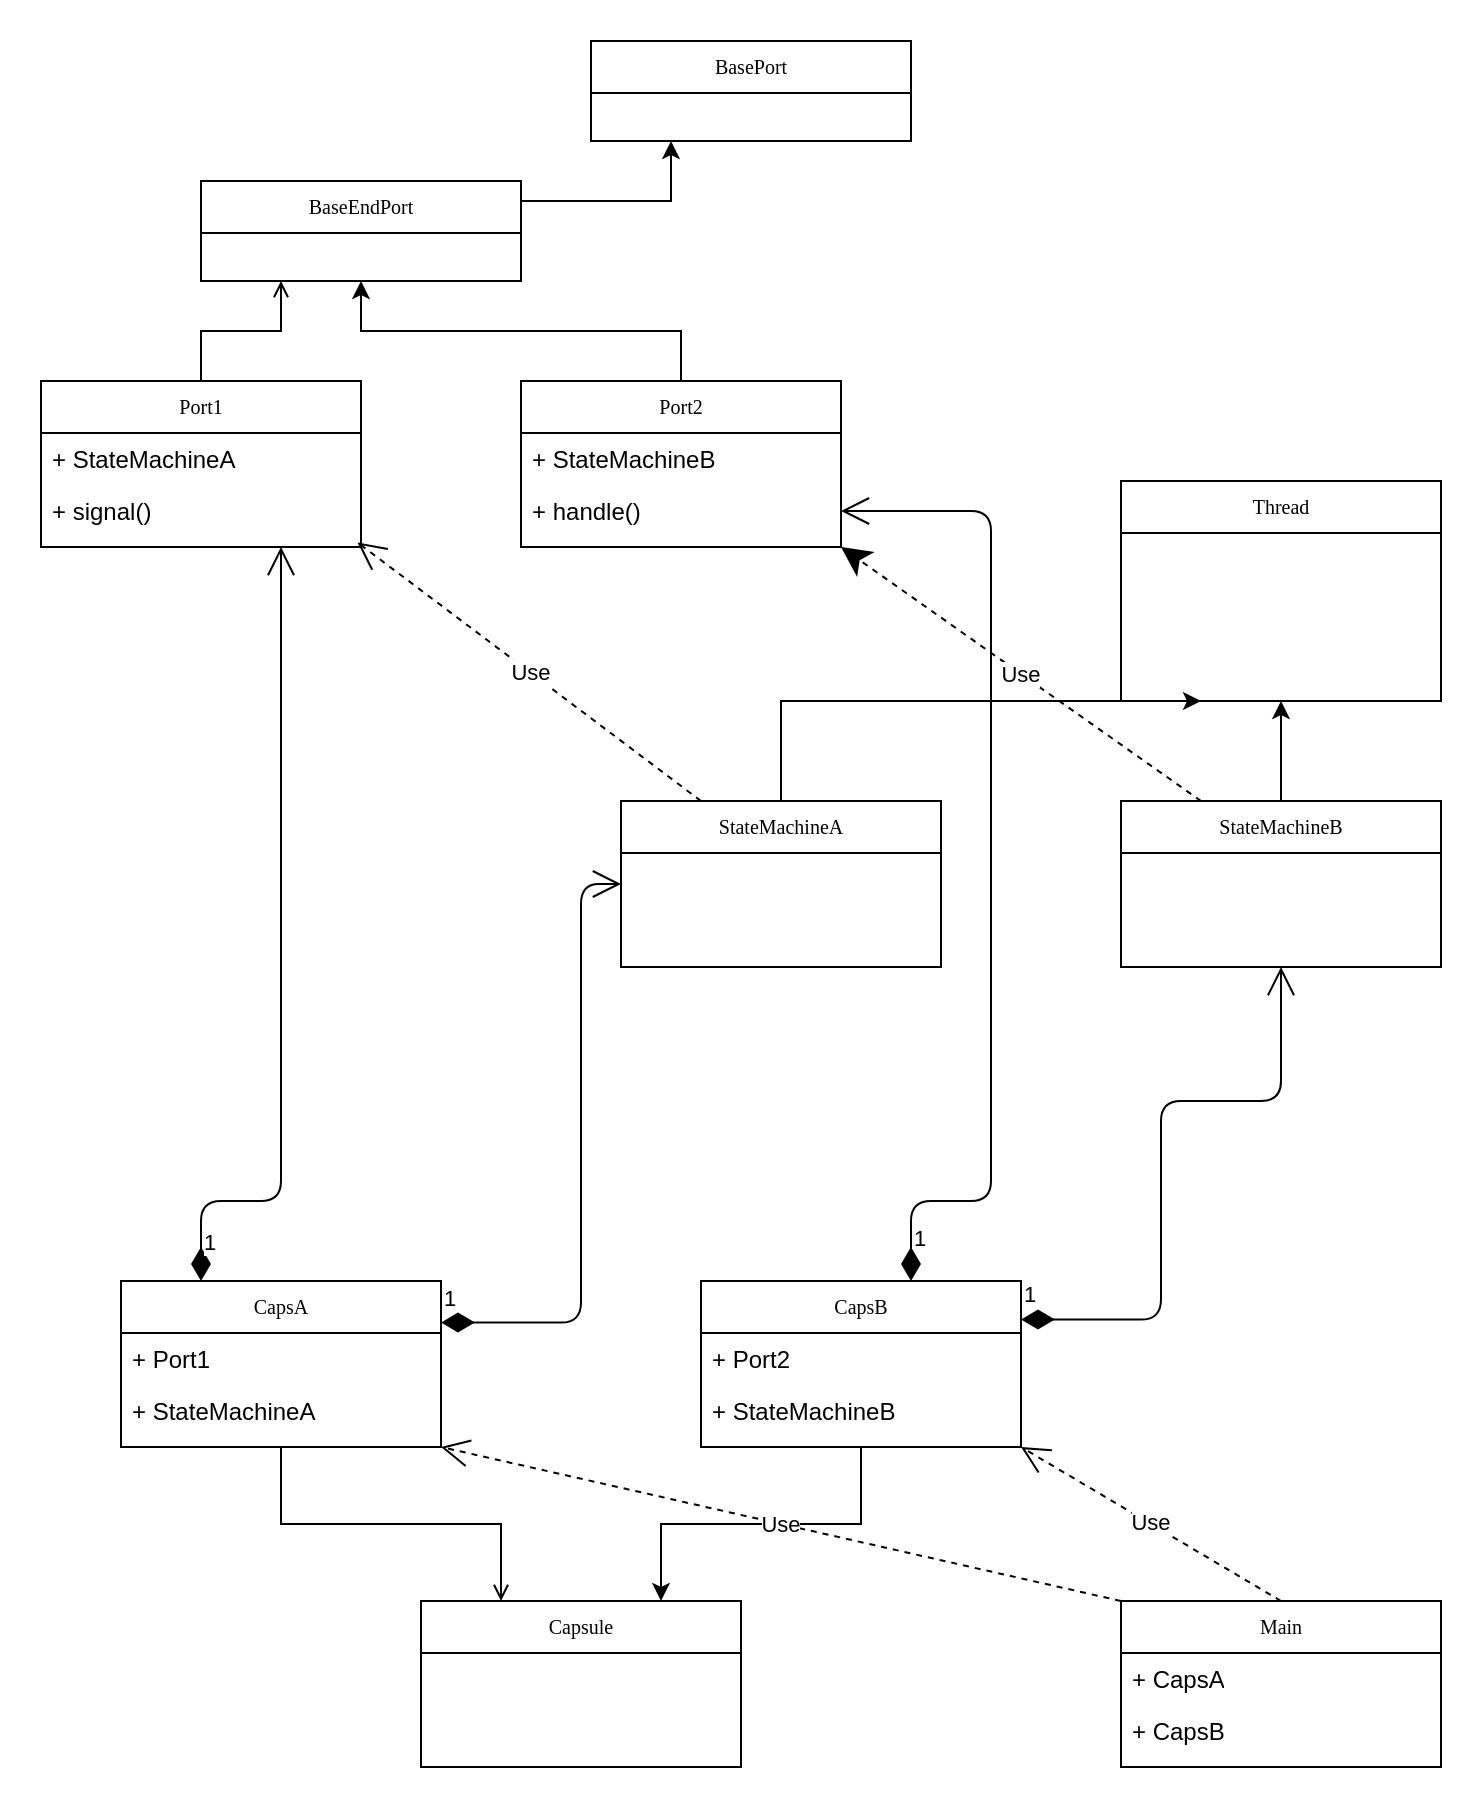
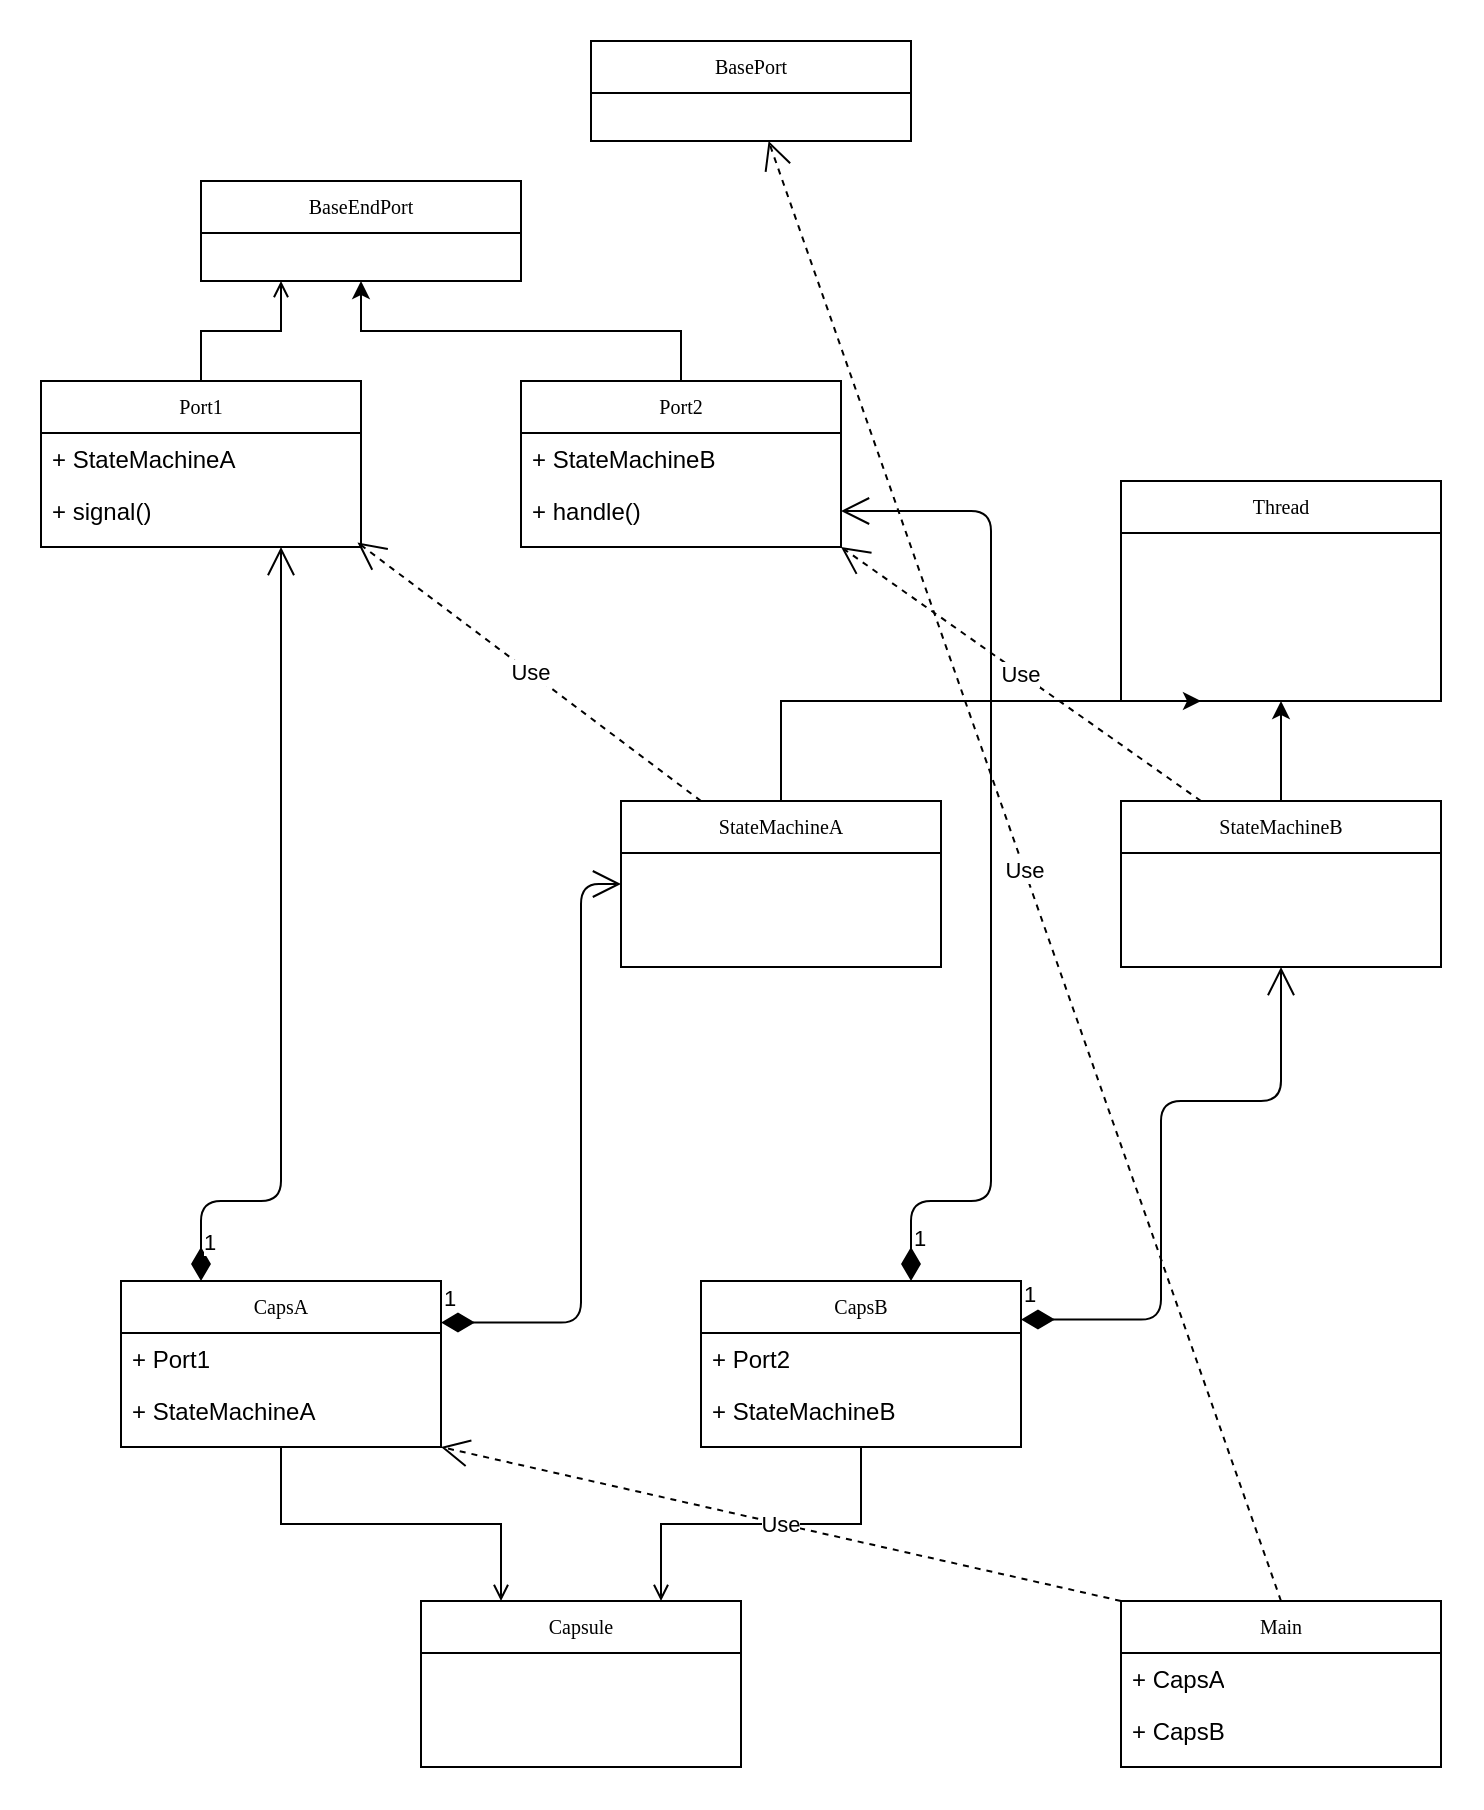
  <mxCell id="0" />
  <mxCell id="1" parent="0" />
  <mxCell id="2" value="BasePort" style="swimlane;html=1;fontStyle=0;childLayout=stackLayout;horizontal=1;startSize=26;fillColor=none;horizontalStack=0;resizeParent=1;resizeLast=0;collapsible=1;marginBottom=0;swimlaneFillColor=#ffffff;rounded=0;shadow=0;comic=0;labelBackgroundColor=none;strokeWidth=1;fontFamily=Verdana;fontSize=10;align=center;" parent="1" vertex="1"><mxGeometry x="295" y="20" width="160" height="50" as="geometry"><mxRectangle x="150" y="200" width="70" height="26" as="alternateBounds" /></mxGeometry></mxCell>
- <mxCell id="3" style="edgeStyle=orthogonalEdgeStyle;rounded=0;orthogonalLoop=1;jettySize=auto;html=1;entryX=0.75;entryY=0;entryDx=0;entryDy=0;" edge="1" parent="1" source="4" target="32"><mxGeometry relative="1" as="geometry" /></mxCell>
+ <mxCell id="3" style="edgeStyle=orthogonalEdgeStyle;rounded=0;orthogonalLoop=1;jettySize=auto;html=1;entryX=0.75;entryY=0;entryDx=0;entryDy=0;endArrow=open;" edge="1" parent="1" source="4" target="32"><mxGeometry relative="1" as="geometry" /></mxCell>
  <mxCell id="4" value="CapsB" style="swimlane;html=1;fontStyle=0;childLayout=stackLayout;horizontal=1;startSize=26;fillColor=none;horizontalStack=0;resizeParent=1;resizeLast=0;collapsible=1;marginBottom=0;swimlaneFillColor=#ffffff;rounded=0;shadow=0;comic=0;labelBackgroundColor=none;strokeWidth=1;fontFamily=Verdana;fontSize=10;align=center;" parent="1" vertex="1"><mxGeometry x="350" y="640" width="160" height="83" as="geometry" /></mxCell>
  <mxCell id="5" value="+ Port2" style="text;html=1;strokeColor=none;fillColor=none;align=left;verticalAlign=top;spacingLeft=4;spacingRight=4;whiteSpace=wrap;overflow=hidden;rotatable=0;points=[[0,0.5],[1,0.5]];portConstraint=eastwest;" parent="4" vertex="1"><mxGeometry y="26" width="160" height="26" as="geometry" /></mxCell>
  <mxCell id="6" value="+ StateMachineB" style="text;html=1;strokeColor=none;fillColor=none;align=left;verticalAlign=top;spacingLeft=4;spacingRight=4;whiteSpace=wrap;overflow=hidden;rotatable=0;points=[[0,0.5],[1,0.5]];portConstraint=eastwest;" parent="4" vertex="1"><mxGeometry y="52" width="160" height="26" as="geometry" /></mxCell>
  <mxCell id="7" value="Thread" style="swimlane;html=1;fontStyle=0;childLayout=stackLayout;horizontal=1;startSize=26;fillColor=none;horizontalStack=0;resizeParent=1;resizeLast=0;collapsible=1;marginBottom=0;swimlaneFillColor=#ffffff;rounded=0;shadow=0;comic=0;labelBackgroundColor=none;strokeWidth=1;fontFamily=Verdana;fontSize=10;align=center;" parent="1" vertex="1"><mxGeometry x="560" y="240" width="160" height="110" as="geometry" /></mxCell>
  <mxCell id="8" style="edgeStyle=orthogonalEdgeStyle;rounded=0;orthogonalLoop=1;jettySize=auto;html=1;entryX=0.25;entryY=1;entryDx=0;entryDy=0;endArrow=open;" edge="1" parent="1" source="9" target="17"><mxGeometry relative="1" as="geometry" /></mxCell>
  <mxCell id="9" value="Port1" style="swimlane;html=1;fontStyle=0;childLayout=stackLayout;horizontal=1;startSize=26;fillColor=none;horizontalStack=0;resizeParent=1;resizeLast=0;collapsible=1;marginBottom=0;swimlaneFillColor=#ffffff;rounded=0;shadow=0;comic=0;labelBackgroundColor=none;strokeWidth=1;fontFamily=Verdana;fontSize=10;align=center;" vertex="1" parent="1"><mxGeometry x="20" y="190" width="160" height="83" as="geometry" /></mxCell>
  <mxCell id="10" value="+ StateMachineA" style="text;html=1;strokeColor=none;fillColor=none;align=left;verticalAlign=top;spacingLeft=4;spacingRight=4;whiteSpace=wrap;overflow=hidden;rotatable=0;points=[[0,0.5],[1,0.5]];portConstraint=eastwest;" vertex="1" parent="9"><mxGeometry y="26" width="160" height="26" as="geometry" /></mxCell>
  <mxCell id="11" value="+ signal()" style="text;html=1;strokeColor=none;fillColor=none;align=left;verticalAlign=top;spacingLeft=4;spacingRight=4;whiteSpace=wrap;overflow=hidden;rotatable=0;points=[[0,0.5],[1,0.5]];portConstraint=eastwest;" vertex="1" parent="9"><mxGeometry y="52" width="160" height="26" as="geometry" /></mxCell>
  <mxCell id="12" style="edgeStyle=orthogonalEdgeStyle;rounded=0;orthogonalLoop=1;jettySize=auto;html=1;entryX=0.5;entryY=1;entryDx=0;entryDy=0;" edge="1" parent="1" source="13" target="17"><mxGeometry relative="1" as="geometry" /></mxCell>
  <mxCell id="13" value="Port2" style="swimlane;html=1;fontStyle=0;childLayout=stackLayout;horizontal=1;startSize=26;fillColor=none;horizontalStack=0;resizeParent=1;resizeLast=0;collapsible=1;marginBottom=0;swimlaneFillColor=#ffffff;rounded=0;shadow=0;comic=0;labelBackgroundColor=none;strokeWidth=1;fontFamily=Verdana;fontSize=10;align=center;" vertex="1" parent="1"><mxGeometry x="260" y="190" width="160" height="83" as="geometry" /></mxCell>
  <mxCell id="14" value="+ StateMachineB" style="text;html=1;strokeColor=none;fillColor=none;align=left;verticalAlign=top;spacingLeft=4;spacingRight=4;whiteSpace=wrap;overflow=hidden;rotatable=0;points=[[0,0.5],[1,0.5]];portConstraint=eastwest;" vertex="1" parent="13"><mxGeometry y="26" width="160" height="26" as="geometry" /></mxCell>
  <mxCell id="15" value="+ handle()" style="text;html=1;strokeColor=none;fillColor=none;align=left;verticalAlign=top;spacingLeft=4;spacingRight=4;whiteSpace=wrap;overflow=hidden;rotatable=0;points=[[0,0.5],[1,0.5]];portConstraint=eastwest;" vertex="1" parent="13"><mxGeometry y="52" width="160" height="26" as="geometry" /></mxCell>
- <mxCell id="16" style="edgeStyle=orthogonalEdgeStyle;rounded=0;orthogonalLoop=1;jettySize=auto;html=1;entryX=0.25;entryY=1;entryDx=0;entryDy=0;" edge="1" parent="1" source="17" target="2"><mxGeometry relative="1" as="geometry"><Array as="points"><mxPoint x="335" y="100" /></Array></mxGeometry></mxCell>
  <mxCell id="17" value="BaseEndPort" style="swimlane;html=1;fontStyle=0;childLayout=stackLayout;horizontal=1;startSize=26;fillColor=none;horizontalStack=0;resizeParent=1;resizeLast=0;collapsible=1;marginBottom=0;swimlaneFillColor=#ffffff;rounded=0;shadow=0;comic=0;labelBackgroundColor=none;strokeWidth=1;fontFamily=Verdana;fontSize=10;align=center;" vertex="1" parent="1"><mxGeometry x="100" y="90" width="160" height="50" as="geometry"><mxRectangle x="150" y="200" width="70" height="26" as="alternateBounds" /></mxGeometry></mxCell>
  <mxCell id="18" style="edgeStyle=orthogonalEdgeStyle;rounded=0;orthogonalLoop=1;jettySize=auto;html=1;entryX=0.25;entryY=1;entryDx=0;entryDy=0;" edge="1" parent="1" source="19" target="7"><mxGeometry relative="1" as="geometry"><Array as="points"><mxPoint x="390" y="350" /><mxPoint x="600" y="350" /></Array></mxGeometry></mxCell>
  <mxCell id="19" value="StateMachineA" style="swimlane;html=1;fontStyle=0;childLayout=stackLayout;horizontal=1;startSize=26;fillColor=none;horizontalStack=0;resizeParent=1;resizeLast=0;collapsible=1;marginBottom=0;swimlaneFillColor=#ffffff;rounded=0;shadow=0;comic=0;labelBackgroundColor=none;strokeWidth=1;fontFamily=Verdana;fontSize=10;align=center;" vertex="1" parent="1"><mxGeometry x="310" y="400" width="160" height="83" as="geometry" /></mxCell>
  <mxCell id="20" style="edgeStyle=orthogonalEdgeStyle;rounded=0;orthogonalLoop=1;jettySize=auto;html=1;entryX=0.5;entryY=1;entryDx=0;entryDy=0;" edge="1" parent="1" source="21" target="7"><mxGeometry relative="1" as="geometry" /></mxCell>
  <mxCell id="21" value="StateMachineB" style="swimlane;html=1;fontStyle=0;childLayout=stackLayout;horizontal=1;startSize=26;fillColor=none;horizontalStack=0;resizeParent=1;resizeLast=0;collapsible=1;marginBottom=0;swimlaneFillColor=#ffffff;rounded=0;shadow=0;comic=0;labelBackgroundColor=none;strokeWidth=1;fontFamily=Verdana;fontSize=10;align=center;" vertex="1" parent="1"><mxGeometry x="560" y="400" width="160" height="83" as="geometry" /></mxCell>
  <mxCell id="22" style="edgeStyle=orthogonalEdgeStyle;rounded=0;orthogonalLoop=1;jettySize=auto;html=1;entryX=0.25;entryY=0;entryDx=0;entryDy=0;endArrow=open;" edge="1" parent="1" source="23" target="32"><mxGeometry relative="1" as="geometry" /></mxCell>
  <mxCell id="23" value="CapsA" style="swimlane;html=1;fontStyle=0;childLayout=stackLayout;horizontal=1;startSize=26;fillColor=none;horizontalStack=0;resizeParent=1;resizeLast=0;collapsible=1;marginBottom=0;swimlaneFillColor=#ffffff;rounded=0;shadow=0;comic=0;labelBackgroundColor=none;strokeWidth=1;fontFamily=Verdana;fontSize=10;align=center;" vertex="1" parent="1"><mxGeometry x="60" y="640" width="160" height="83" as="geometry" /></mxCell>
  <mxCell id="24" value="+ Port1" style="text;html=1;strokeColor=none;fillColor=none;align=left;verticalAlign=top;spacingLeft=4;spacingRight=4;whiteSpace=wrap;overflow=hidden;rotatable=0;points=[[0,0.5],[1,0.5]];portConstraint=eastwest;" vertex="1" parent="23"><mxGeometry y="26" width="160" height="26" as="geometry" /></mxCell>
  <mxCell id="25" value="+ StateMachineA" style="text;html=1;strokeColor=none;fillColor=none;align=left;verticalAlign=top;spacingLeft=4;spacingRight=4;whiteSpace=wrap;overflow=hidden;rotatable=0;points=[[0,0.5],[1,0.5]];portConstraint=eastwest;" vertex="1" parent="23"><mxGeometry y="52" width="160" height="26" as="geometry" /></mxCell>
  <mxCell id="26" value="1" style="endArrow=open;html=1;endSize=12;startArrow=diamondThin;startSize=14;startFill=1;edgeStyle=orthogonalEdgeStyle;align=left;verticalAlign=bottom;exitX=1;exitY=0.25;exitDx=0;exitDy=0;entryX=0;entryY=0.5;entryDx=0;entryDy=0;" edge="1" parent="1" source="23" target="19"><mxGeometry x="-1" y="3" relative="1" as="geometry"><mxPoint x="290" y="470" as="sourcePoint" /><mxPoint x="290" y="540" as="targetPoint" /><Array as="points"><mxPoint x="290" y="661" /><mxPoint x="290" y="442" /></Array></mxGeometry></mxCell>
  <mxCell id="27" value="1" style="endArrow=open;html=1;endSize=12;startArrow=diamondThin;startSize=14;startFill=1;edgeStyle=orthogonalEdgeStyle;align=left;verticalAlign=bottom;exitX=1;exitY=0.25;exitDx=0;exitDy=0;entryX=0.5;entryY=1;entryDx=0;entryDy=0;" edge="1" parent="1" target="21"><mxGeometry x="-1" y="3" relative="1" as="geometry"><mxPoint x="510" y="659.25" as="sourcePoint" /><mxPoint x="650" y="490" as="targetPoint" /><Array as="points"><mxPoint x="580" y="659" /><mxPoint x="580" y="550" /><mxPoint x="640" y="550" /></Array></mxGeometry></mxCell>
  <mxCell id="28" value="1" style="endArrow=open;html=1;endSize=12;startArrow=diamondThin;startSize=14;startFill=1;edgeStyle=orthogonalEdgeStyle;align=left;verticalAlign=bottom;exitX=0.25;exitY=0;exitDx=0;exitDy=0;entryX=0.75;entryY=1;entryDx=0;entryDy=0;" edge="1" parent="1" source="23" target="9"><mxGeometry x="-0.951" relative="1" as="geometry"><mxPoint x="70" y="599.25" as="sourcePoint" /><mxPoint x="160" y="380" as="targetPoint" /><Array as="points"><mxPoint x="100" y="600" /><mxPoint x="140" y="600" /></Array><mxPoint as="offset" /></mxGeometry></mxCell>
  <mxCell id="29" value="1" style="endArrow=open;html=1;endSize=12;startArrow=diamondThin;startSize=14;startFill=1;edgeStyle=orthogonalEdgeStyle;align=left;verticalAlign=bottom;exitX=0.25;exitY=0;exitDx=0;exitDy=0;entryX=1;entryY=0.5;entryDx=0;entryDy=0;" edge="1" parent="1" target="15"><mxGeometry x="-0.951" relative="1" as="geometry"><mxPoint x="455" y="640" as="sourcePoint" /><mxPoint x="495" y="273" as="targetPoint" /><Array as="points"><mxPoint x="455" y="600" /><mxPoint x="495" y="600" /><mxPoint x="495" y="255" /></Array><mxPoint as="offset" /></mxGeometry></mxCell>
  <mxCell id="30" value="Use" style="endArrow=open;endSize=12;dashed=1;html=1;exitX=0.25;exitY=0;exitDx=0;exitDy=0;entryX=0.989;entryY=1.105;entryDx=0;entryDy=0;entryPerimeter=0;" edge="1" parent="1" source="19" target="11"><mxGeometry width="160" relative="1" as="geometry"><mxPoint x="170" y="310" as="sourcePoint" /><mxPoint x="330" y="310" as="targetPoint" /></mxGeometry></mxCell>
- <mxCell id="31" value="Use" style="endArrow=classic;endSize=12;dashed=1;html=1;entryX=1;entryY=1;entryDx=0;entryDy=0;exitX=0.25;exitY=0;exitDx=0;exitDy=0;" edge="1" parent="1" source="21" target="13"><mxGeometry width="160" relative="1" as="geometry"><mxPoint x="580" y="360" as="sourcePoint" /><mxPoint x="440" y="270.73" as="targetPoint" /></mxGeometry></mxCell>
+ <mxCell id="31" value="Use" style="endArrow=open;endSize=12;dashed=1;html=1;entryX=1;entryY=1;entryDx=0;entryDy=0;exitX=0.25;exitY=0;exitDx=0;exitDy=0;" edge="1" parent="1" source="21" target="13"><mxGeometry width="160" relative="1" as="geometry"><mxPoint x="580" y="360" as="sourcePoint" /><mxPoint x="440" y="270.73" as="targetPoint" /></mxGeometry></mxCell>
  <mxCell id="32" value="Capsule" style="swimlane;html=1;fontStyle=0;childLayout=stackLayout;horizontal=1;startSize=26;fillColor=none;horizontalStack=0;resizeParent=1;resizeLast=0;collapsible=1;marginBottom=0;swimlaneFillColor=#ffffff;rounded=0;shadow=0;comic=0;labelBackgroundColor=none;strokeWidth=1;fontFamily=Verdana;fontSize=10;align=center;" vertex="1" parent="1"><mxGeometry x="210" y="800" width="160" height="83" as="geometry" /></mxCell>
  <mxCell id="33" value="Main" style="swimlane;html=1;fontStyle=0;childLayout=stackLayout;horizontal=1;startSize=26;fillColor=none;horizontalStack=0;resizeParent=1;resizeLast=0;collapsible=1;marginBottom=0;swimlaneFillColor=#ffffff;rounded=0;shadow=0;comic=0;labelBackgroundColor=none;strokeWidth=1;fontFamily=Verdana;fontSize=10;align=center;" vertex="1" parent="1"><mxGeometry x="560" y="800" width="160" height="83" as="geometry" /></mxCell>
  <mxCell id="34" value="+ CapsA" style="text;html=1;strokeColor=none;fillColor=none;align=left;verticalAlign=top;spacingLeft=4;spacingRight=4;whiteSpace=wrap;overflow=hidden;rotatable=0;points=[[0,0.5],[1,0.5]];portConstraint=eastwest;" vertex="1" parent="33"><mxGeometry y="26" width="160" height="26" as="geometry" /></mxCell>
  <mxCell id="35" value="+ CapsB" style="text;html=1;strokeColor=none;fillColor=none;align=left;verticalAlign=top;spacingLeft=4;spacingRight=4;whiteSpace=wrap;overflow=hidden;rotatable=0;points=[[0,0.5],[1,0.5]];portConstraint=eastwest;" vertex="1" parent="33"><mxGeometry y="52" width="160" height="26" as="geometry" /></mxCell>
- <mxCell id="36" value="Use" style="endArrow=open;endSize=12;dashed=1;html=1;entryX=1;entryY=1;entryDx=0;entryDy=0;exitX=0.5;exitY=0;exitDx=0;exitDy=0;" edge="1" parent="1" source="33" target="4"><mxGeometry width="160" relative="1" as="geometry"><mxPoint x="490" y="850" as="sourcePoint" /><mxPoint x="670" y="722" as="targetPoint" /></mxGeometry></mxCell>
+ <mxCell id="36" value="Use" style="endArrow=open;endSize=12;dashed=1;html=1;exitX=0.5;exitY=0;exitDx=0;exitDy=0;" edge="1" parent="1" source="33" target="2"><mxGeometry width="160" relative="1" as="geometry"><mxPoint x="490" y="850" as="sourcePoint" /><mxPoint x="670" y="722" as="targetPoint" /></mxGeometry></mxCell>
  <mxCell id="37" value="Use" style="endArrow=open;endSize=12;dashed=1;html=1;entryX=1;entryY=1;entryDx=0;entryDy=0;exitX=0;exitY=0;exitDx=0;exitDy=0;" edge="1" parent="1" source="33"><mxGeometry width="160" relative="1" as="geometry"><mxPoint x="350" y="800" as="sourcePoint" /><mxPoint x="220" y="723" as="targetPoint" /></mxGeometry></mxCell>
